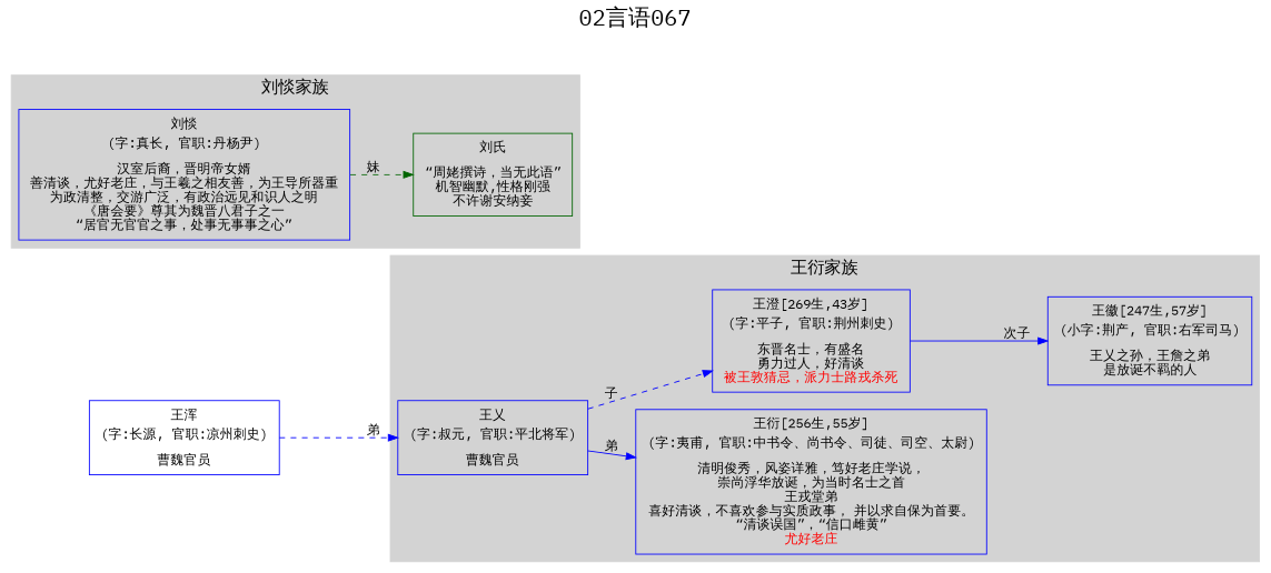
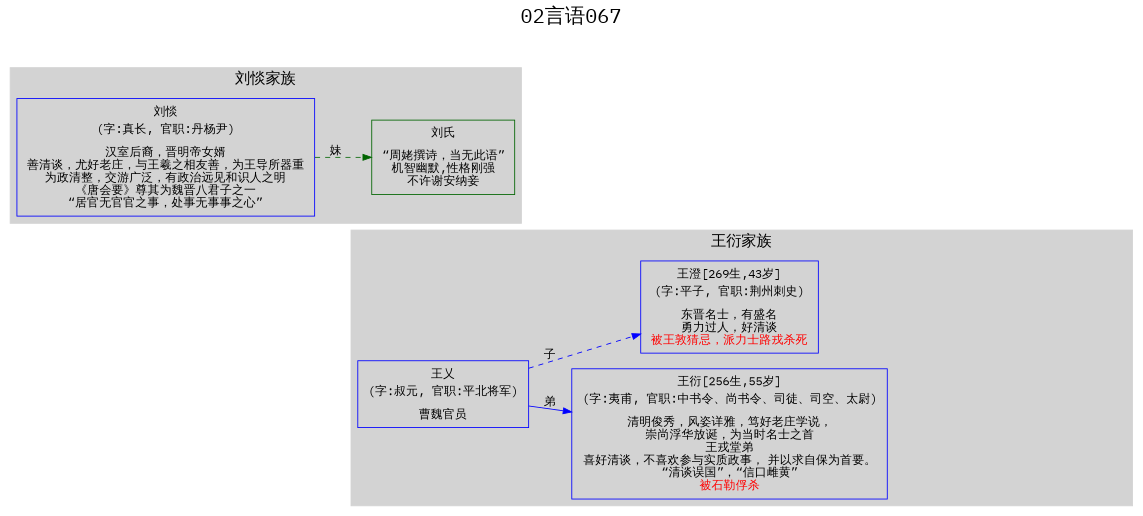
  digraph {
    color=lightgrey
    fontname="IBM Plex Mono"
    fontsize=24
    label="02言语067"
    labelloc=t
    rankdir=LR
    ranksep=0.5
    style=filled
    node [color=blue fontname="IBM Plex Mono" shape=box]
    edge [color=blue fontname="IBM Plex Mono" style=dashed]
-   n1 [label=<<table border="0" cellborder="0"><tr><td>王衍[256生,55岁]</td></tr><tr><td>(字:夷甫, 官职:中书令、尚书令、司徒、司空、太尉)</td></tr><tr><td></td></tr><tr><td>清明俊秀，风姿详雅，笃好老庄学说，<br/>崇尚浮华放诞，为当时名士之首<br/>王戎堂弟<br/>喜好清谈，不喜欢参与实质政事， 并以求自保为首要。<br/>“清谈误国”，“信口雌黄”<br/><font color = 'red'>尤好老庄</font></td></tr></table>>]
-   n2 [label=<<table border="0" cellborder="0"><tr><td>王徽[247生,57岁]</td></tr><tr><td>(小字:荆产, 官职:右军司马)</td></tr><tr><td></td></tr><tr><td>王乂之孙，王詹之弟<br/>是放诞不羁的人<br/></td></tr></table>>]
+   n1 [label=<<table border="0" cellborder="0"><tr><td>王衍[256生,55岁]</td></tr><tr><td>(字:夷甫, 官职:中书令、尚书令、司徒、司空、太尉)</td></tr><tr><td></td></tr><tr><td>清明俊秀，风姿详雅，笃好老庄学说，<br/>崇尚浮华放诞，为当时名士之首<br/>王戎堂弟<br/>喜好清谈，不喜欢参与实质政事， 并以求自保为首要。<br/>“清谈误国”，“信口雌黄”<br/><font color = 'red'>被石勒俘杀</font></td></tr></table>>]
    n3 [label=<<table border="0" cellborder="0"><tr><td>王澄[269生,43岁]</td></tr><tr><td>(字:平子, 官职:荆州刺史)</td></tr><tr><td></td></tr><tr><td>东晋名士，有盛名<br/>勇力过人，好清谈<br/><font color = 'red'>被王敦猜忌，派力士路戎杀死<br/></font></td></tr></table>>]
    n4 [label=<<table border="0" cellborder="0"><tr><td>王乂</td></tr><tr><td>(字:叔元, 官职:平北将军)</td></tr><tr><td></td></tr><tr><td>曹魏官员<br/></td></tr></table>>]
    n5 [label=<<table border="0" cellborder="0"><tr><td>刘惔</td></tr><tr><td>(字:真长, 官职:丹杨尹)</td></tr><tr><td></td></tr><tr><td>汉室后裔，晋明帝女婿<br/>善清谈，尤好老庄，与王羲之相友善，为王导所器重<br/>为政清整，交游广泛，有政治远见和识人之明<br/>《唐会要》尊其为魏晋八君子之一<br/>“居官无官官之事，处事无事事之心”<br/></td></tr></table>>]
    n6 [color=darkgreen label=<<table border="0" cellborder="0"><tr><td>刘氏</td></tr><tr><td></td></tr><tr><td>“周姥撰诗，当无此语”<br/>机智幽默,性格刚强<br/>不许谢安纳妾<br/></td></tr></table>>]
-   n7 [label=<<table border="0" cellborder="0"><tr><td>王浑</td></tr><tr><td>(字:长源, 官职:凉州刺史)</td></tr><tr><td></td></tr><tr><td>曹魏官员<br/></td></tr></table>>]
    subgraph cluster_1 {
      fontsize=18
      label="王衍家族"
      n1
-     n2
      n3
      n4
    }
    subgraph cluster_2 {
      fontsize=18
      label="刘惔家族"
      n5
      n6
    }
-   n3 -> n2 [label="次子" style=solid]
    n4 -> n1 [label="弟" style=solid]
    n4 -> n3 [label="子"]
    n5 -> n6 [color=darkgreen label="妹"]
-   n7 -> n4 [label="弟"]
  }
